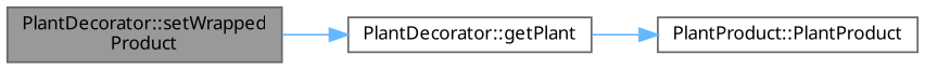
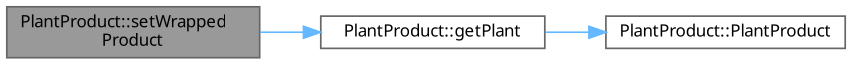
  digraph {
    fontname="Noto Sans"
    rankdir=LR
    node [color=grey40 fillcolor=white fontname="Noto Sans" fontsize=10 shape=box style=filled]
    edge [color=steelblue1 fontname="Noto Sans" fontsize=10 labelfontname=Helvetica labelfontsize=10 style=solid]
-   n1 [color=gray40 fillcolor=grey60 fontcolor=black height=0.2 label="PlantDecorator::setWrapped\lProduct" width=0.4]
-   n2 [height=0.2 label="PlantDecorator::getPlant" width=0.4]
+   n1 [color=gray40 fillcolor=grey60 fontcolor=black height=0.2 label="PlantProduct::setWrapped\lProduct" width=0.4]
+   n2 [height=0.2 label="PlantProduct::getPlant" width=0.4]
    n3 [height=0.2 label="PlantProduct::PlantProduct" width=0.4]
    n1 -> n2
    n2 -> n3
  }
